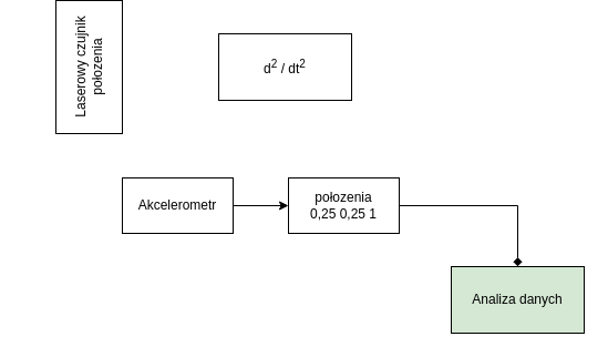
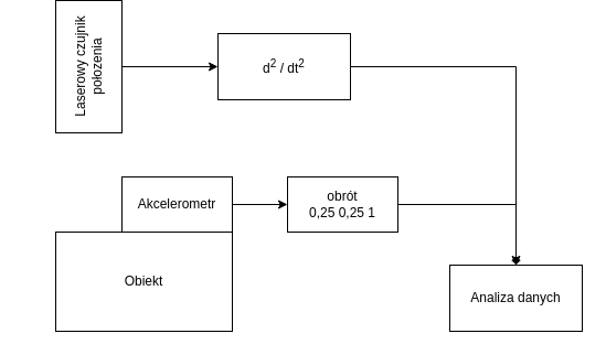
  <mxCell id="0" />
  <mxCell id="1" parent="0" />
+ <mxCell id="2" value="Obiekt" style="rounded=0;whiteSpace=wrap;html=1;" parent="1" vertex="1"><mxGeometry x="50" y="200" width="160" height="90" as="geometry" /></mxCell>
  <mxCell id="3" value="" style="edgeStyle=orthogonalEdgeStyle;rounded=0;orthogonalLoop=1;jettySize=auto;html=1;strokeColor=#000000;" parent="1" source="4" target="9" edge="1"><mxGeometry relative="1" as="geometry" /></mxCell>
  <mxCell id="4" value="Akcelerometr" style="rounded=0;whiteSpace=wrap;html=1;" parent="1" vertex="1"><mxGeometry x="110" y="150" width="100" height="50" as="geometry" /></mxCell>
+ <mxCell id="5" value="" style="edgeStyle=orthogonalEdgeStyle;rounded=0;orthogonalLoop=1;jettySize=auto;html=1;strokeColor=#000000;" parent="1" source="6" target="8" edge="1"><mxGeometry relative="1" as="geometry" /></mxCell>
  <mxCell id="6" value="Laserowy czujnik połozenia" style="rounded=0;whiteSpace=wrap;html=1;rotation=-90;" parent="1" vertex="1"><mxGeometry x="20" y="20" width="120" height="60" as="geometry" /></mxCell>
+ <mxCell id="7" value="" style="edgeStyle=orthogonalEdgeStyle;rounded=0;orthogonalLoop=1;jettySize=auto;html=1;strokeColor=#000000;" parent="1" source="8" target="10" edge="1"><mxGeometry relative="1" as="geometry" /></mxCell>
  <mxCell id="8" value="d&lt;sup&gt;2&lt;/sup&gt;&amp;nbsp;/ dt&lt;sup&gt;2&lt;/sup&gt;" style="whiteSpace=wrap;html=1;rounded=0;" parent="1" vertex="1"><mxGeometry x="197" y="20" width="120" height="60" as="geometry" /></mxCell>
- <mxCell id="9" value="połozenia&lt;br&gt;0,25 0,25 1" style="rounded=0;whiteSpace=wrap;html=1;" parent="1" vertex="1"><mxGeometry x="260" y="150" width="100" height="50" as="geometry" /></mxCell>
- <mxCell id="10" value="Analiza danych" style="whiteSpace=wrap;html=1;rounded=0;fillColor=#d5e8d4;" parent="1" vertex="1"><mxGeometry x="407" y="230" width="120" height="60" as="geometry" /></mxCell>
+ <mxCell id="9" value="obrót&lt;br&gt;0,25 0,25 1" style="rounded=0;whiteSpace=wrap;html=1;" parent="1" vertex="1"><mxGeometry x="260" y="150" width="100" height="50" as="geometry" /></mxCell>
+ <mxCell id="10" value="Analiza danych" style="whiteSpace=wrap;html=1;rounded=0;" parent="1" vertex="1"><mxGeometry x="407" y="230" width="120" height="60" as="geometry" /></mxCell>
  <mxCell id="11" value="" style="endArrow=diamond;html=1;rounded=0;strokeColor=#000000;exitX=1;exitY=0.5;exitDx=0;exitDy=0;entryX=0.5;entryY=0;entryDx=0;entryDy=0;edgeStyle=orthogonalEdgeStyle;" parent="1" source="9" target="10" edge="1"><mxGeometry width="50" height="50" relative="1" as="geometry"><mxPoint x="317" y="280" as="sourcePoint" /><mxPoint x="367" y="230" as="targetPoint" /></mxGeometry></mxCell>
